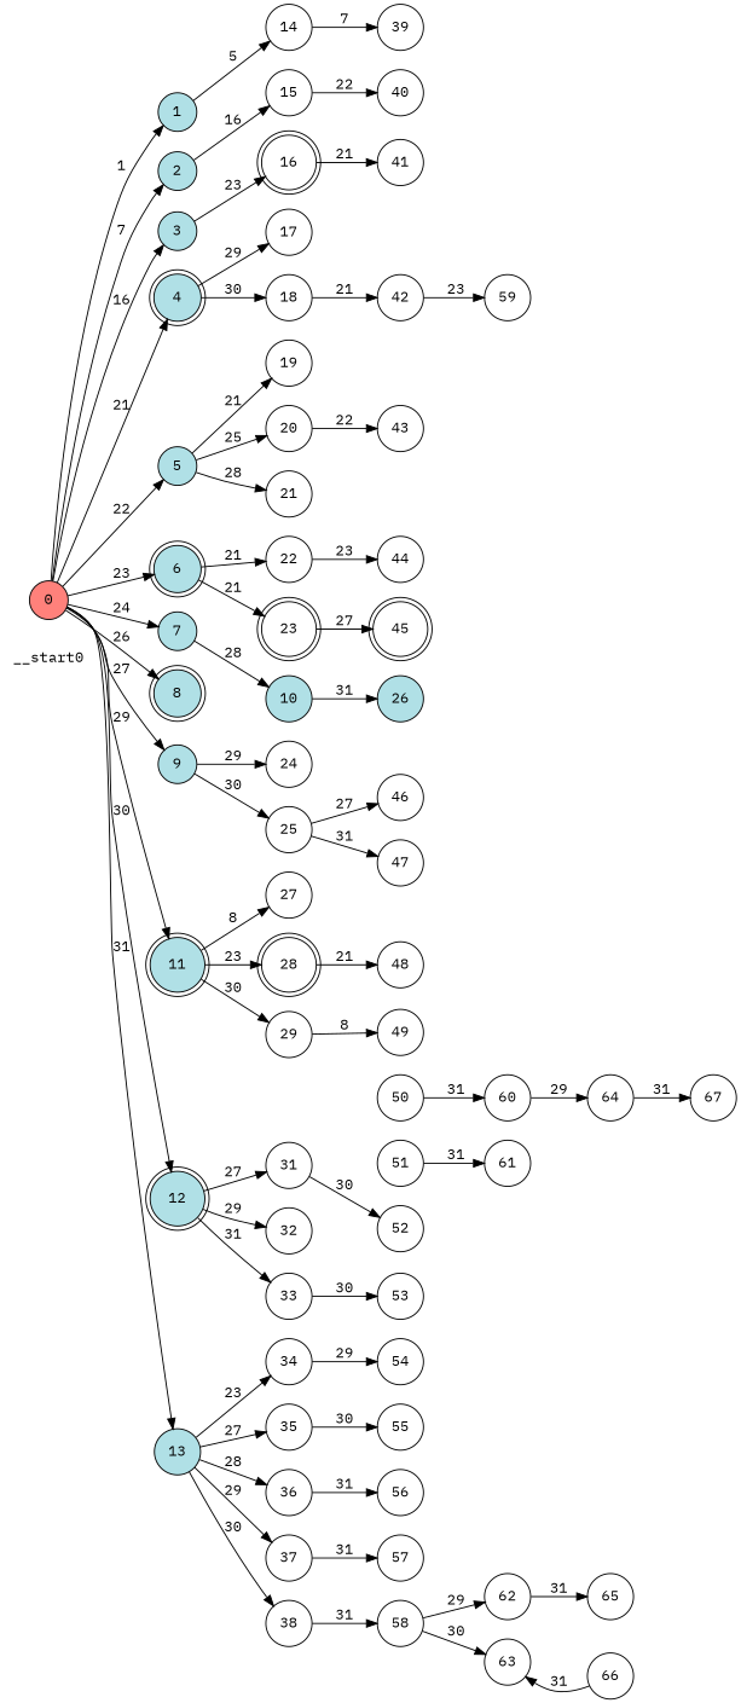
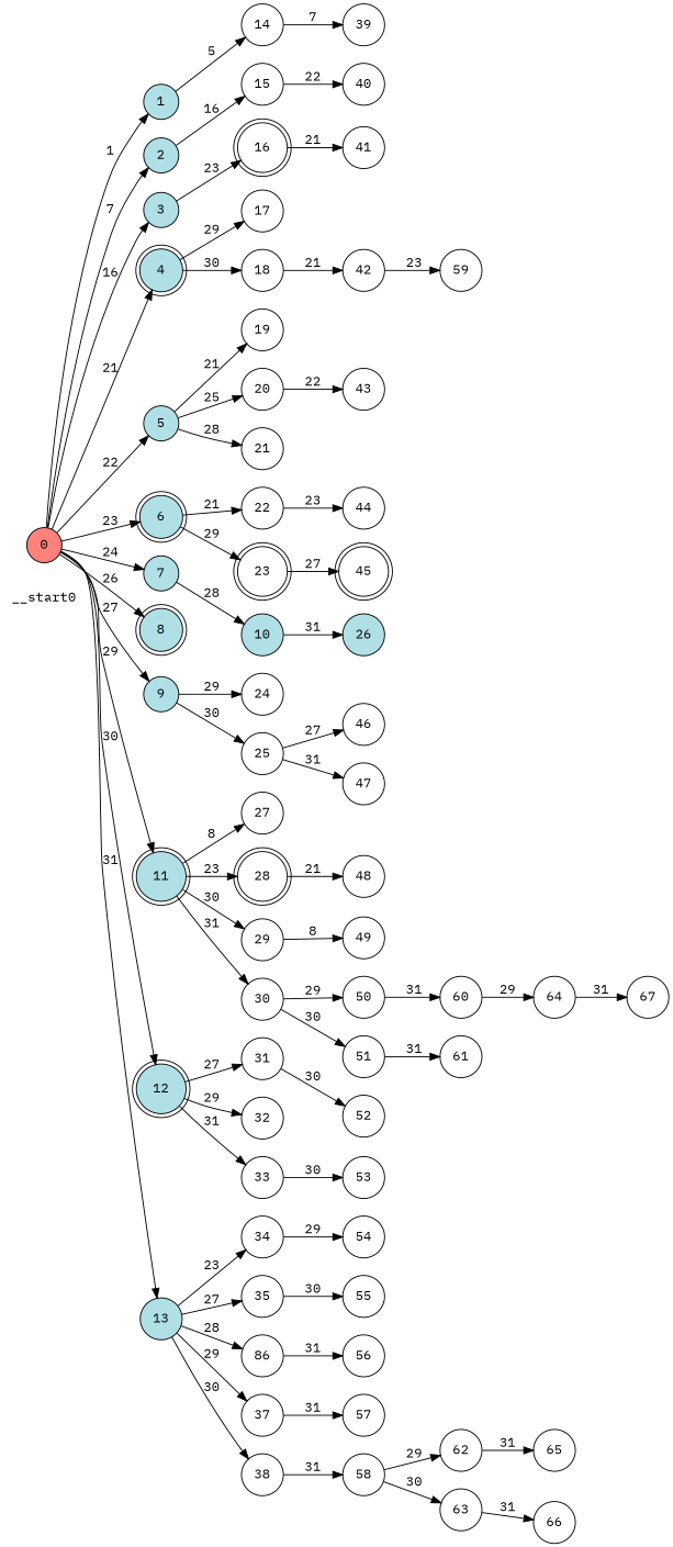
  digraph {
    fontname="IBM Plex Mono"
    rankdir=LR
    node [fontname="IBM Plex Mono" shape=circle color=black fillcolor=white style=filled]
    edge [fontname="IBM Plex Mono"]
    __start0 [shape=none color="" fillcolor="" style=""]
    n2 [fillcolor="#ff817b" label=0]
    n3 [fillcolor=powderblue label=1]
    n4 [fillcolor=powderblue label=2]
    n5 [fillcolor=powderblue label=3]
    n6 [fillcolor=powderblue label=4 shape=doublecircle style="rounded,filled"]
    n7 [fillcolor=powderblue label=5]
    n8 [fillcolor=powderblue label=6 shape=doublecircle style="rounded,filled"]
    n9 [fillcolor=powderblue label=7]
    n10 [fillcolor=powderblue label=8 shape=doublecircle style="rounded,filled"]
    n11 [fillcolor=powderblue label=9]
    n12 [fillcolor=powderblue label=11 shape=doublecircle style="rounded,filled"]
    n13 [fillcolor=powderblue label=12 shape=doublecircle style="rounded,filled"]
    n14 [fillcolor=powderblue label=13]
    n15 [label=14]
    n16 [label=15]
    n17 [label=16 shape=doublecircle style="rounded,filled"]
    n18 [label=17]
    n19 [label=18]
    n20 [label=19]
    n21 [label=20]
    n22 [label=21]
    n23 [label=22]
    n24 [label=23 shape=doublecircle style="rounded,filled"]
    n25 [fillcolor=powderblue label=10]
    n26 [label=24]
    n27 [label=25]
    n28 [fillcolor=powderblue label=26]
    n29 [label=27]
    n30 [label=28 shape=doublecircle style="rounded,filled"]
    n31 [label=29]
+   n32 [label=30]
    n33 [label=31]
    n34 [label=32]
    n35 [label=33]
    n36 [label=34]
    n37 [label=35]
-   n38 [label=36]
+   n38 [label=86]
    n39 [label=37]
    n40 [label=38]
    n41 [label=39]
    n42 [label=40]
    n43 [label=41]
    n44 [label=42]
    n45 [label=43]
    n46 [label=44]
    n47 [label=45 shape=doublecircle style="rounded,filled"]
    n48 [label=46]
    n49 [label=47]
    n50 [label=48]
    n51 [label=49]
    n52 [label=50]
    n53 [label=51]
    n54 [label=52]
    n55 [label=53]
    n56 [label=54]
    n57 [label=55]
    n58 [label=56]
    n59 [label=57]
    n60 [label=58]
    n61 [label=59]
    n62 [label=60]
    n63 [label=61]
    n64 [label=62]
    n65 [label=63]
    n66 [label=64]
    n67 [label=65]
    n68 [label=66]
    n69 [label=67]
    n2 -> n3 [label=1]
    n2 -> n4 [label=7]
    n2 -> n5 [label=16]
    n2 -> n6 [label=21]
    n2 -> n7 [label=22]
    n2 -> n8 [label=23]
    n2 -> n9 [label=24]
    n2 -> n10 [label=26]
    n2 -> n11 [label=27]
    n2 -> n12 [label=29]
    n2 -> n13 [label=30]
    n2 -> n14 [label=31]
    n3 -> n15 [label=5]
    n4 -> n16 [label=16]
    n5 -> n17 [label=23]
    n6 -> n18 [label=29]
    n6 -> n19 [label=30]
    n7 -> n20 [label=21]
    n7 -> n21 [label=25]
    n7 -> n22 [label=28]
    n8 -> n23 [label=21]
-   n8 -> n24 [label=21]
+   n8 -> n24 [label=29]
    n9 -> n25 [label=28]
    n11 -> n26 [label=29]
    n11 -> n27 [label=30]
    n12 -> n29 [label=8]
    n12 -> n30 [label=23]
    n12 -> n31 [label=30]
+   n12 -> n32 [label=31]
    n13 -> n33 [label=27]
    n13 -> n34 [label=29]
    n13 -> n35 [label=31]
    n14 -> n36 [label=23]
    n14 -> n37 [label=27]
    n14 -> n38 [label=28]
    n14 -> n39 [label=29]
    n14 -> n40 [label=30]
    n15 -> n41 [label=7]
    n16 -> n42 [label=22]
    n17 -> n43 [label=21]
    n19 -> n44 [label=21]
    n21 -> n45 [label=22]
    n23 -> n46 [label=23]
    n24 -> n47 [label=27]
    n25 -> n28 [label=31]
    n27 -> n48 [label=27]
    n27 -> n49 [label=31]
    n30 -> n50 [label=21]
    n31 -> n51 [label=8]
+   n32 -> n52 [label=29]
+   n32 -> n53 [label=30]
    n33 -> n54 [label=30]
    n35 -> n55 [label=30]
    n36 -> n56 [label=29]
    n37 -> n57 [label=30]
    n38 -> n58 [label=31]
    n39 -> n59 [label=31]
    n40 -> n60 [label=31]
    n44 -> n61 [label=23]
    n52 -> n62 [label=31]
    n53 -> n63 [label=31]
    n60 -> n64 [label=29]
    n60 -> n65 [label=30]
    n62 -> n66 [label=29]
    n64 -> n67 [label=31]
-   n68 -> n65 [label=31]
+   n65 -> n68 [label=31]
    n66 -> n69 [label=31]
  }
